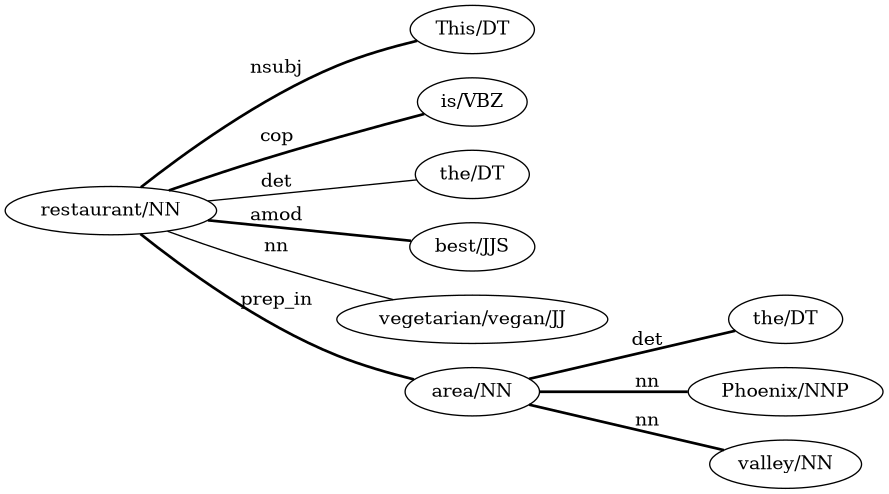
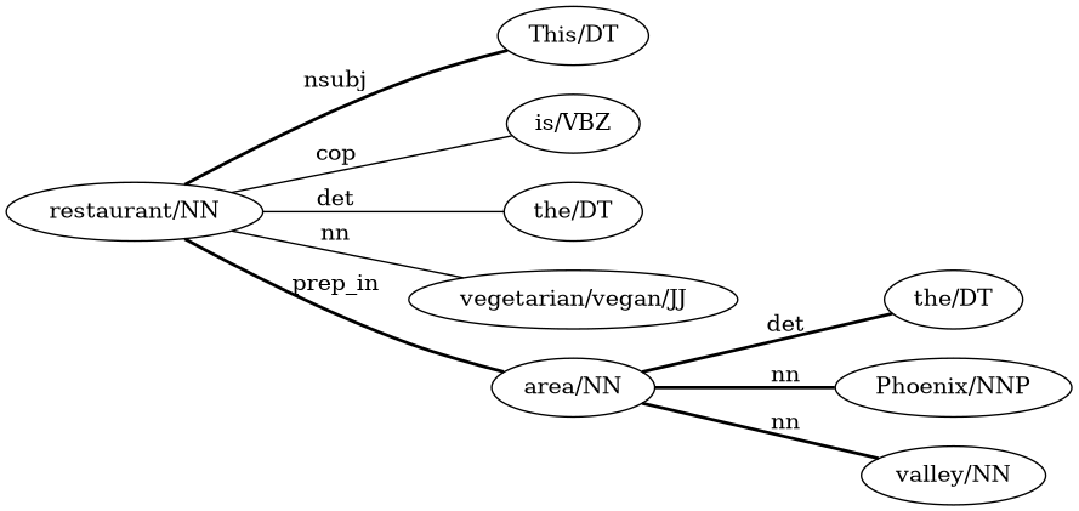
  graph {
    rankdir=LR
    edge [style=bold]
    n1 [label="This/DT"]
    n2 [label="is/VBZ"]
    n3 [label="the/DT"]
-   n4 [label="best/JJS"]
    n5 [label="vegetarian/vegan/JJ"]
    n6 [label="restaurant/NN"]
    n7 [label="area/NN"]
    n8 [label="the/DT"]
    n9 [label="Phoenix/NNP"]
    n10 [label="valley/NN"]
    n6 -- n1 [label=nsubj]
-   n6 -- n2 [label=cop]
+   n6 -- n2 [label=cop style=solid]
    n6 -- n3 [label=det style=solid]
-   n6 -- n4 [label=amod]
    n6 -- n5 [label=nn style=solid]
    n6 -- n7 [label=prep_in]
    n7 -- n8 [label=det]
    n7 -- n9 [label=nn]
    n7 -- n10 [label=nn]
  }
